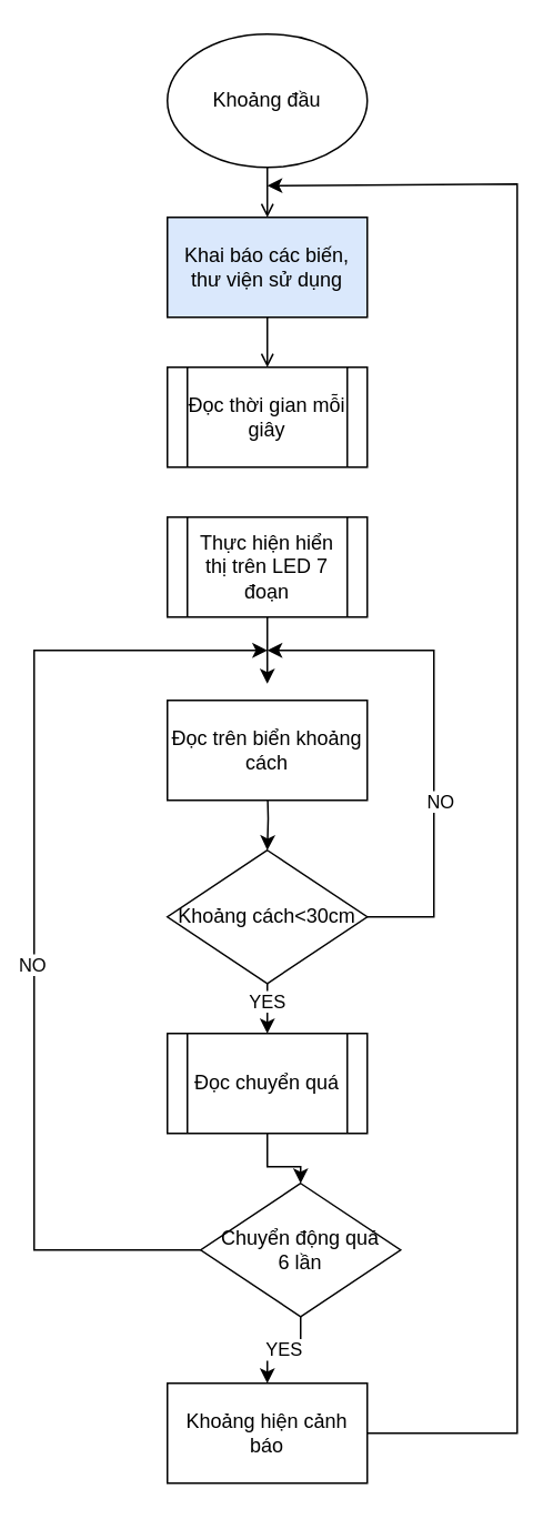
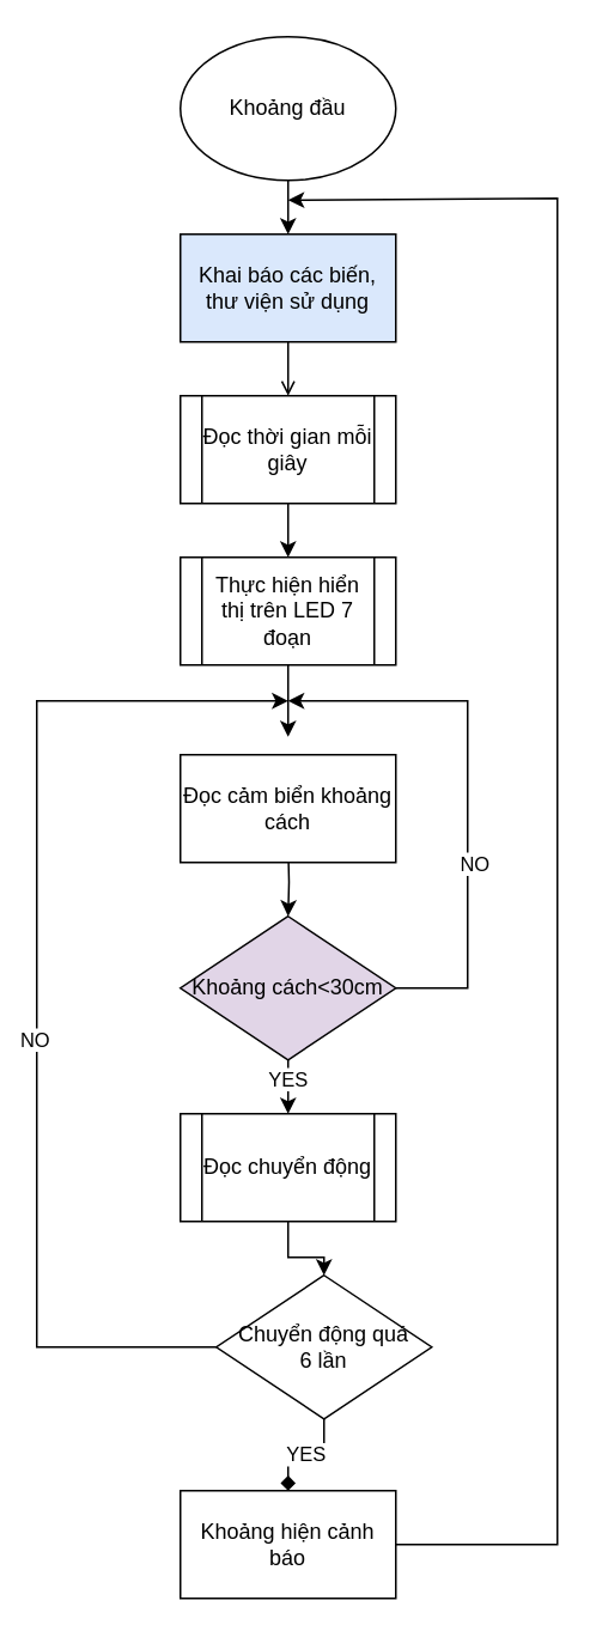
  <mxCell id="0" />
  <mxCell id="1" parent="0" />
- <mxCell id="2" value="" style="edgeStyle=orthogonalEdgeStyle;rounded=0;orthogonalLoop=1;jettySize=auto;html=1;endArrow=open;" parent="1" source="3" target="5" edge="1"><mxGeometry relative="1" as="geometry" /></mxCell>
+ <mxCell id="2" value="" style="edgeStyle=orthogonalEdgeStyle;rounded=0;orthogonalLoop=1;jettySize=auto;html=1;" parent="1" source="3" target="5" edge="1"><mxGeometry relative="1" as="geometry" /></mxCell>
  <mxCell id="3" value="Khoảng đầu" style="ellipse;whiteSpace=wrap;html=1;" parent="1" vertex="1"><mxGeometry x="100" y="20" width="120" height="80" as="geometry" /></mxCell>
  <mxCell id="4" value="" style="edgeStyle=orthogonalEdgeStyle;rounded=0;orthogonalLoop=1;jettySize=auto;html=1;endArrow=open;" parent="1" source="5" target="7" edge="1"><mxGeometry relative="1" as="geometry" /></mxCell>
  <mxCell id="5" value="Khai báo các biến, thư viện sử dụng" style="rounded=0;whiteSpace=wrap;html=1;fillColor=#dae8fc;" parent="1" vertex="1"><mxGeometry x="100" y="130" width="120" height="60" as="geometry" /></mxCell>
+ <mxCell id="6" value="" style="edgeStyle=orthogonalEdgeStyle;rounded=0;orthogonalLoop=1;jettySize=auto;html=1;" parent="1" source="7" target="18" edge="1"><mxGeometry relative="1" as="geometry" /></mxCell>
  <mxCell id="7" value="Đọc thời gian mỗi giây" style="shape=process;whiteSpace=wrap;html=1;backgroundOutline=1;" parent="1" vertex="1"><mxGeometry x="100" y="220" width="120" height="60" as="geometry" /></mxCell>
  <mxCell id="8" value="" style="edgeStyle=orthogonalEdgeStyle;rounded=0;orthogonalLoop=1;jettySize=auto;html=1;" parent="1" target="11" edge="1"><mxGeometry relative="1" as="geometry"><mxPoint x="160" y="470" as="sourcePoint" /></mxGeometry></mxCell>
  <mxCell id="9" value="" style="edgeStyle=orthogonalEdgeStyle;rounded=0;orthogonalLoop=1;jettySize=auto;html=1;" parent="1" source="11" target="13" edge="1"><mxGeometry relative="1" as="geometry" /></mxCell>
  <mxCell id="10" value="YES" style="edgeLabel;html=1;align=center;verticalAlign=middle;resizable=0;points=[];" parent="9" vertex="1" connectable="0"><mxGeometry x="0.2" y="-1" relative="1" as="geometry"><mxPoint as="offset" /></mxGeometry></mxCell>
- <mxCell id="11" value="Khoảng cách&amp;lt;30cm" style="rhombus;whiteSpace=wrap;html=1;" parent="1" vertex="1"><mxGeometry x="100" y="510" width="120" height="80" as="geometry" /></mxCell>
+ <mxCell id="11" value="Khoảng cách&amp;lt;30cm" style="rhombus;whiteSpace=wrap;html=1;fillColor=#e1d5e7;" parent="1" vertex="1"><mxGeometry x="100" y="510" width="120" height="80" as="geometry" /></mxCell>
  <mxCell id="12" value="" style="edgeStyle=orthogonalEdgeStyle;rounded=0;orthogonalLoop=1;jettySize=auto;html=1;" parent="1" source="13" target="15" edge="1"><mxGeometry relative="1" as="geometry" /></mxCell>
- <mxCell id="13" value="Đọc chuyển quá" style="shape=process;whiteSpace=wrap;html=1;backgroundOutline=1;" parent="1" vertex="1"><mxGeometry x="100" y="620" width="120" height="60" as="geometry" /></mxCell>
- <mxCell id="14" value="YES" style="edgeStyle=orthogonalEdgeStyle;rounded=0;orthogonalLoop=1;jettySize=auto;html=1;" parent="1" source="15" target="16" edge="1"><mxGeometry relative="1" as="geometry" /></mxCell>
+ <mxCell id="13" value="Đọc chuyển động" style="shape=process;whiteSpace=wrap;html=1;backgroundOutline=1;" parent="1" vertex="1"><mxGeometry x="100" y="620" width="120" height="60" as="geometry" /></mxCell>
+ <mxCell id="14" value="YES" style="edgeStyle=orthogonalEdgeStyle;rounded=0;orthogonalLoop=1;jettySize=auto;html=1;endArrow=diamond;" parent="1" source="15" target="16" edge="1"><mxGeometry relative="1" as="geometry" /></mxCell>
  <mxCell id="15" value="Chuyển động quá&lt;br&gt;6 lần" style="rhombus;whiteSpace=wrap;html=1;" parent="1" vertex="1"><mxGeometry x="120" y="710" width="120" height="80" as="geometry" /></mxCell>
  <mxCell id="16" value="Khoảng hiện cảnh báo" style="whiteSpace=wrap;html=1;" parent="1" vertex="1"><mxGeometry x="100" y="830" width="120" height="60" as="geometry" /></mxCell>
  <mxCell id="17" value="" style="edgeStyle=orthogonalEdgeStyle;rounded=0;orthogonalLoop=1;jettySize=auto;html=1;" parent="1" source="18" edge="1"><mxGeometry relative="1" as="geometry"><mxPoint x="160" y="410" as="targetPoint" /></mxGeometry></mxCell>
  <mxCell id="18" value="Thực hiện hiển thị trên LED 7 đoạn" style="shape=process;whiteSpace=wrap;html=1;backgroundOutline=1;" parent="1" vertex="1"><mxGeometry x="100" y="310" width="120" height="60" as="geometry" /></mxCell>
  <mxCell id="19" value="" style="endArrow=classic;html=1;rounded=0;exitX=1;exitY=0.5;exitDx=0;exitDy=0;" parent="1" source="16" edge="1"><mxGeometry width="50" height="50" relative="1" as="geometry"><mxPoint x="260" y="750" as="sourcePoint" /><mxPoint x="160" y="111" as="targetPoint" /><Array as="points"><mxPoint x="270" y="860" /><mxPoint x="310" y="860" /><mxPoint x="310" y="840" /><mxPoint x="310" y="110" /></Array></mxGeometry></mxCell>
  <mxCell id="20" value="" style="endArrow=classic;html=1;rounded=0;exitX=0;exitY=0.5;exitDx=0;exitDy=0;" parent="1" source="15" edge="1"><mxGeometry width="50" height="50" relative="1" as="geometry"><mxPoint x="90" y="740" as="sourcePoint" /><mxPoint x="160" y="390" as="targetPoint" /><Array as="points"><mxPoint x="20" y="750" /><mxPoint x="20" y="660" /><mxPoint x="20" y="390" /></Array></mxGeometry></mxCell>
  <mxCell id="21" value="NO" style="edgeLabel;html=1;align=center;verticalAlign=middle;resizable=0;points=[];" parent="20" vertex="1" connectable="0"><mxGeometry x="-0.093" y="2" relative="1" as="geometry"><mxPoint as="offset" /></mxGeometry></mxCell>
  <mxCell id="22" value="" style="endArrow=classic;html=1;rounded=0;exitX=1;exitY=0.5;exitDx=0;exitDy=0;" parent="1" source="11" edge="1"><mxGeometry width="50" height="50" relative="1" as="geometry"><mxPoint x="260" y="570" as="sourcePoint" /><mxPoint x="160" y="390" as="targetPoint" /><Array as="points"><mxPoint x="260" y="550" /><mxPoint x="260" y="390" /></Array></mxGeometry></mxCell>
  <mxCell id="23" value="NO" style="edgeLabel;html=1;align=center;verticalAlign=middle;resizable=0;points=[];" parent="22" vertex="1" connectable="0"><mxGeometry x="-0.267" y="-3" relative="1" as="geometry"><mxPoint as="offset" /></mxGeometry></mxCell>
- <mxCell id="24" value="Đọc trên biển khoảng cách" style="rounded=0;whiteSpace=wrap;html=1;" vertex="1" parent="1"><mxGeometry x="100" y="420" width="120" height="60" as="geometry" /></mxCell>
+ <mxCell id="24" value="Đọc cảm biển khoảng cách" style="rounded=0;whiteSpace=wrap;html=1;" vertex="1" parent="1"><mxGeometry x="100" y="420" width="120" height="60" as="geometry" /></mxCell>
